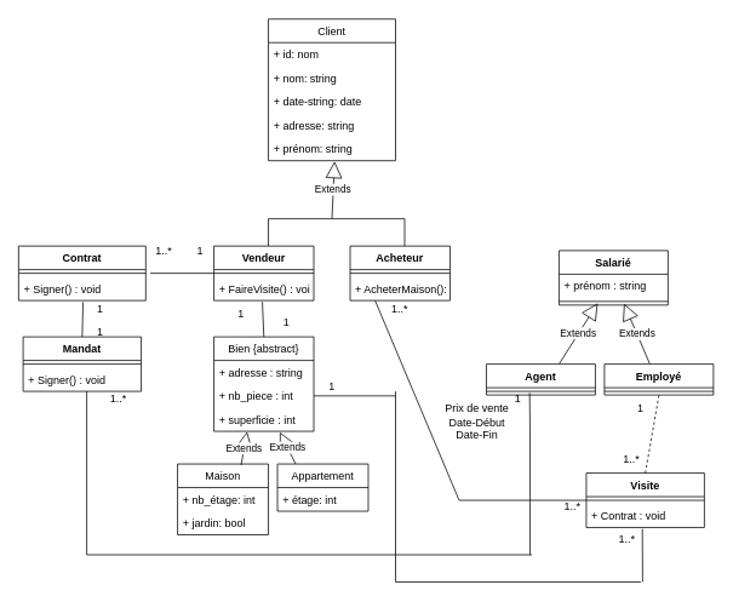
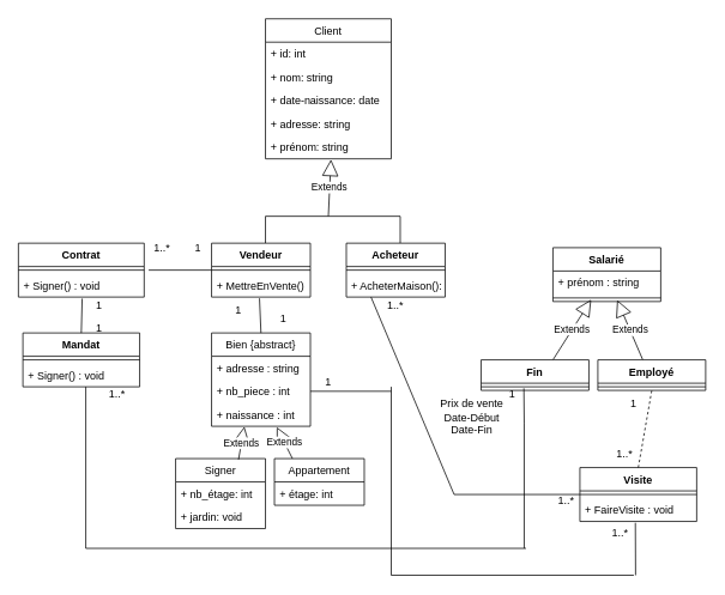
  <mxCell id="0" />
  <mxCell id="1" parent="0" />
  <mxCell id="2" value="Client" style="swimlane;fontStyle=0;childLayout=stackLayout;horizontal=1;startSize=26;fillColor=none;horizontalStack=0;resizeParent=1;resizeParentMax=0;resizeLast=0;collapsible=1;marginBottom=0;" vertex="1" parent="1"><mxGeometry x="295" y="20" width="140" height="156" as="geometry"><mxRectangle x="330" y="260" width="70" height="30" as="alternateBounds" /></mxGeometry></mxCell>
- <mxCell id="3" value="+ id: nom" style="text;strokeColor=none;fillColor=none;align=left;verticalAlign=top;spacingLeft=4;spacingRight=4;overflow=hidden;rotatable=0;points=[[0,0.5],[1,0.5]];portConstraint=eastwest;" vertex="1" parent="2"><mxGeometry y="26" width="140" height="26" as="geometry" /></mxCell>
+ <mxCell id="3" value="+ id: int" style="text;strokeColor=none;fillColor=none;align=left;verticalAlign=top;spacingLeft=4;spacingRight=4;overflow=hidden;rotatable=0;points=[[0,0.5],[1,0.5]];portConstraint=eastwest;" vertex="1" parent="2"><mxGeometry y="26" width="140" height="26" as="geometry" /></mxCell>
  <mxCell id="4" value="+ nom: string" style="text;strokeColor=none;fillColor=none;align=left;verticalAlign=top;spacingLeft=4;spacingRight=4;overflow=hidden;rotatable=0;points=[[0,0.5],[1,0.5]];portConstraint=eastwest;" vertex="1" parent="2"><mxGeometry y="52" width="140" height="26" as="geometry" /></mxCell>
- <mxCell id="5" value="+ date-string: date" style="text;strokeColor=none;fillColor=none;align=left;verticalAlign=top;spacingLeft=4;spacingRight=4;overflow=hidden;rotatable=0;points=[[0,0.5],[1,0.5]];portConstraint=eastwest;" vertex="1" parent="2"><mxGeometry y="78" width="140" height="26" as="geometry" /></mxCell>
+ <mxCell id="5" value="+ date-naissance: date" style="text;strokeColor=none;fillColor=none;align=left;verticalAlign=top;spacingLeft=4;spacingRight=4;overflow=hidden;rotatable=0;points=[[0,0.5],[1,0.5]];portConstraint=eastwest;" vertex="1" parent="2"><mxGeometry y="78" width="140" height="26" as="geometry" /></mxCell>
  <mxCell id="6" value="+ adresse: string" style="text;strokeColor=none;fillColor=none;align=left;verticalAlign=top;spacingLeft=4;spacingRight=4;overflow=hidden;rotatable=0;points=[[0,0.5],[1,0.5]];portConstraint=eastwest;" vertex="1" parent="2"><mxGeometry y="104" width="140" height="26" as="geometry" /></mxCell>
  <mxCell id="7" value="+ prénom: string" style="text;strokeColor=none;fillColor=none;align=left;verticalAlign=top;spacingLeft=4;spacingRight=4;overflow=hidden;rotatable=0;points=[[0,0.5],[1,0.5]];portConstraint=eastwest;" vertex="1" parent="2"><mxGeometry y="130" width="140" height="26" as="geometry" /></mxCell>
  <mxCell id="8" value="Extends" style="endArrow=block;endSize=16;endFill=0;html=1;rounded=0;entryX=0.521;entryY=1.03;entryDx=0;entryDy=0;entryPerimeter=0;" edge="1" parent="1" target="7"><mxGeometry width="160" relative="1" as="geometry"><mxPoint x="365" y="240" as="sourcePoint" /><mxPoint x="455" y="150" as="targetPoint" /></mxGeometry></mxCell>
  <mxCell id="9" value="" style="endArrow=none;html=1;rounded=0;" edge="1" parent="1"><mxGeometry width="50" height="50" relative="1" as="geometry"><mxPoint x="295" y="240" as="sourcePoint" /><mxPoint x="445" y="240" as="targetPoint" /><Array as="points"><mxPoint x="365" y="240" /></Array></mxGeometry></mxCell>
  <mxCell id="10" value="" style="endArrow=none;html=1;rounded=0;" edge="1" parent="1"><mxGeometry width="50" height="50" relative="1" as="geometry"><mxPoint x="295" y="270" as="sourcePoint" /><mxPoint x="295" y="240" as="targetPoint" /></mxGeometry></mxCell>
  <mxCell id="11" value="" style="endArrow=none;html=1;rounded=0;" edge="1" parent="1"><mxGeometry width="50" height="50" relative="1" as="geometry"><mxPoint x="445" y="270" as="sourcePoint" /><mxPoint x="445" y="240" as="targetPoint" /></mxGeometry></mxCell>
  <mxCell id="12" value="Vendeur" style="swimlane;fontStyle=1;align=center;verticalAlign=top;childLayout=stackLayout;horizontal=1;startSize=26;horizontalStack=0;resizeParent=1;resizeParentMax=0;resizeLast=0;collapsible=1;marginBottom=0;" vertex="1" parent="1"><mxGeometry x="235" y="270" width="110" height="60" as="geometry" /></mxCell>
  <mxCell id="13" value="" style="line;strokeWidth=1;fillColor=none;align=left;verticalAlign=middle;spacingTop=-1;spacingLeft=3;spacingRight=3;rotatable=0;labelPosition=right;points=[];portConstraint=eastwest;strokeColor=inherit;" vertex="1" parent="12"><mxGeometry y="26" width="110" height="8" as="geometry" /></mxCell>
- <mxCell id="14" value="+ FaireVisite() : void" style="text;strokeColor=none;fillColor=none;align=left;verticalAlign=top;spacingLeft=4;spacingRight=4;overflow=hidden;rotatable=0;points=[[0,0.5],[1,0.5]];portConstraint=eastwest;" vertex="1" parent="12"><mxGeometry y="34" width="110" height="26" as="geometry" /></mxCell>
+ <mxCell id="14" value="+ MettreEnVente() : void" style="text;strokeColor=none;fillColor=none;align=left;verticalAlign=top;spacingLeft=4;spacingRight=4;overflow=hidden;rotatable=0;points=[[0,0.5],[1,0.5]];portConstraint=eastwest;" vertex="1" parent="12"><mxGeometry y="34" width="110" height="26" as="geometry" /></mxCell>
  <mxCell id="15" value="Acheteur" style="swimlane;fontStyle=1;align=center;verticalAlign=top;childLayout=stackLayout;horizontal=1;startSize=26;horizontalStack=0;resizeParent=1;resizeParentMax=0;resizeLast=0;collapsible=1;marginBottom=0;" vertex="1" parent="1"><mxGeometry x="385" y="270" width="110" height="60" as="geometry" /></mxCell>
  <mxCell id="16" value="" style="line;strokeWidth=1;fillColor=none;align=left;verticalAlign=middle;spacingTop=-1;spacingLeft=3;spacingRight=3;rotatable=0;labelPosition=right;points=[];portConstraint=eastwest;strokeColor=inherit;" vertex="1" parent="15"><mxGeometry y="26" width="110" height="8" as="geometry" /></mxCell>
  <mxCell id="17" value="+ AcheterMaison():void" style="text;strokeColor=none;fillColor=none;align=left;verticalAlign=top;spacingLeft=4;spacingRight=4;overflow=hidden;rotatable=0;points=[[0,0.5],[1,0.5]];portConstraint=eastwest;" vertex="1" parent="15"><mxGeometry y="34" width="110" height="26" as="geometry" /></mxCell>
  <mxCell id="18" value="" style="endArrow=none;html=1;rounded=0;entryX=0.485;entryY=1.054;entryDx=0;entryDy=0;entryPerimeter=0;" edge="1" parent="1" target="14"><mxGeometry width="50" height="50" relative="1" as="geometry"><mxPoint x="290" y="370" as="sourcePoint" /><mxPoint x="365" y="320" as="targetPoint" /></mxGeometry></mxCell>
  <mxCell id="19" value="Bien {abstract}" style="swimlane;fontStyle=0;childLayout=stackLayout;horizontal=1;startSize=26;fillColor=none;horizontalStack=0;resizeParent=1;resizeParentMax=0;resizeLast=0;collapsible=1;marginBottom=0;" vertex="1" parent="1"><mxGeometry x="235" y="370" width="110" height="104" as="geometry" /></mxCell>
  <mxCell id="20" value="+ adresse : string" style="text;strokeColor=none;fillColor=none;align=left;verticalAlign=top;spacingLeft=4;spacingRight=4;overflow=hidden;rotatable=0;points=[[0,0.5],[1,0.5]];portConstraint=eastwest;" vertex="1" parent="19"><mxGeometry y="26" width="110" height="26" as="geometry" /></mxCell>
  <mxCell id="21" value="+ nb_piece : int" style="text;strokeColor=none;fillColor=none;align=left;verticalAlign=top;spacingLeft=4;spacingRight=4;overflow=hidden;rotatable=0;points=[[0,0.5],[1,0.5]];portConstraint=eastwest;" vertex="1" parent="19"><mxGeometry y="52" width="110" height="26" as="geometry" /></mxCell>
- <mxCell id="22" value="+ superficie : int" style="text;strokeColor=none;fillColor=none;align=left;verticalAlign=top;spacingLeft=4;spacingRight=4;overflow=hidden;rotatable=0;points=[[0,0.5],[1,0.5]];portConstraint=eastwest;" vertex="1" parent="19"><mxGeometry y="78" width="110" height="26" as="geometry" /></mxCell>
+ <mxCell id="22" value="+ naissance : int" style="text;strokeColor=none;fillColor=none;align=left;verticalAlign=top;spacingLeft=4;spacingRight=4;overflow=hidden;rotatable=0;points=[[0,0.5],[1,0.5]];portConstraint=eastwest;" vertex="1" parent="19"><mxGeometry y="78" width="110" height="26" as="geometry" /></mxCell>
  <mxCell id="23" value="" style="endArrow=none;html=1;rounded=0;entryX=0;entryY=0.5;entryDx=0;entryDy=0;entryPerimeter=0;" edge="1" parent="1" target="13"><mxGeometry width="50" height="50" relative="1" as="geometry"><mxPoint x="165" y="300" as="sourcePoint" /><mxPoint x="205" y="280" as="targetPoint" /></mxGeometry></mxCell>
  <mxCell id="24" value="Mandat" style="swimlane;fontStyle=1;align=center;verticalAlign=top;childLayout=stackLayout;horizontal=1;startSize=26;horizontalStack=0;resizeParent=1;resizeParentMax=0;resizeLast=0;collapsible=1;marginBottom=0;" vertex="1" parent="1"><mxGeometry x="25" y="370" width="130" height="60" as="geometry" /></mxCell>
  <mxCell id="25" value="" style="line;strokeWidth=1;fillColor=none;align=left;verticalAlign=middle;spacingTop=-1;spacingLeft=3;spacingRight=3;rotatable=0;labelPosition=right;points=[];portConstraint=eastwest;strokeColor=inherit;" vertex="1" parent="24"><mxGeometry y="26" width="130" height="8" as="geometry" /></mxCell>
  <mxCell id="26" value="+ Signer() : void" style="text;strokeColor=none;fillColor=none;align=left;verticalAlign=top;spacingLeft=4;spacingRight=4;overflow=hidden;rotatable=0;points=[[0,0.5],[1,0.5]];portConstraint=eastwest;" vertex="1" parent="24"><mxGeometry y="34" width="130" height="26" as="geometry" /></mxCell>
  <mxCell id="27" value="Extends" style="endArrow=block;endSize=16;endFill=0;html=1;rounded=0;entryX=0.332;entryY=1.015;entryDx=0;entryDy=0;entryPerimeter=0;" edge="1" parent="1" target="22"><mxGeometry width="160" relative="1" as="geometry"><mxPoint x="265" y="511.22" as="sourcePoint" /><mxPoint x="267.94" y="448" as="targetPoint" /></mxGeometry></mxCell>
  <mxCell id="28" value="Extends" style="endArrow=block;endSize=16;endFill=0;html=1;rounded=0;entryX=0.66;entryY=1.036;entryDx=0;entryDy=0;entryPerimeter=0;" edge="1" parent="1" target="22"><mxGeometry width="160" relative="1" as="geometry"><mxPoint x="325" y="510" as="sourcePoint" /><mxPoint x="317.94" y="460" as="targetPoint" /></mxGeometry></mxCell>
- <mxCell id="29" value="Maison" style="swimlane;fontStyle=0;childLayout=stackLayout;horizontal=1;startSize=26;fillColor=none;horizontalStack=0;resizeParent=1;resizeParentMax=0;resizeLast=0;collapsible=1;marginBottom=0;" vertex="1" parent="1"><mxGeometry x="195" y="510" width="100" height="78" as="geometry" /></mxCell>
+ <mxCell id="29" value="Signer" style="swimlane;fontStyle=0;childLayout=stackLayout;horizontal=1;startSize=26;fillColor=none;horizontalStack=0;resizeParent=1;resizeParentMax=0;resizeLast=0;collapsible=1;marginBottom=0;" vertex="1" parent="1"><mxGeometry x="195" y="510" width="100" height="78" as="geometry" /></mxCell>
  <mxCell id="30" value="+ nb_étage: int" style="text;strokeColor=none;fillColor=none;align=left;verticalAlign=top;spacingLeft=4;spacingRight=4;overflow=hidden;rotatable=0;points=[[0,0.5],[1,0.5]];portConstraint=eastwest;" vertex="1" parent="29"><mxGeometry y="26" width="100" height="26" as="geometry" /></mxCell>
- <mxCell id="31" value="+ jardin: bool" style="text;strokeColor=none;fillColor=none;align=left;verticalAlign=top;spacingLeft=4;spacingRight=4;overflow=hidden;rotatable=0;points=[[0,0.5],[1,0.5]];portConstraint=eastwest;" vertex="1" parent="29"><mxGeometry y="52" width="100" height="26" as="geometry" /></mxCell>
+ <mxCell id="31" value="+ jardin: void" style="text;strokeColor=none;fillColor=none;align=left;verticalAlign=top;spacingLeft=4;spacingRight=4;overflow=hidden;rotatable=0;points=[[0,0.5],[1,0.5]];portConstraint=eastwest;" vertex="1" parent="29"><mxGeometry y="52" width="100" height="26" as="geometry" /></mxCell>
  <mxCell id="32" value="Appartement" style="swimlane;fontStyle=0;childLayout=stackLayout;horizontal=1;startSize=26;fillColor=none;horizontalStack=0;resizeParent=1;resizeParentMax=0;resizeLast=0;collapsible=1;marginBottom=0;" vertex="1" parent="1"><mxGeometry x="305" y="510" width="100" height="52" as="geometry" /></mxCell>
  <mxCell id="33" value="+ étage: int" style="text;strokeColor=none;fillColor=none;align=left;verticalAlign=top;spacingLeft=4;spacingRight=4;overflow=hidden;rotatable=0;points=[[0,0.5],[1,0.5]];portConstraint=eastwest;" vertex="1" parent="32"><mxGeometry y="26" width="100" height="26" as="geometry" /></mxCell>
  <mxCell id="34" value="1..*" style="text;html=1;strokeColor=none;fillColor=none;align=center;verticalAlign=middle;whiteSpace=wrap;rounded=0;" vertex="1" parent="1"><mxGeometry x="165" y="270" width="30" height="10" as="geometry" /></mxCell>
  <mxCell id="35" value="Contrat" style="swimlane;fontStyle=1;align=center;verticalAlign=top;childLayout=stackLayout;horizontal=1;startSize=26;horizontalStack=0;resizeParent=1;resizeParentMax=0;resizeLast=0;collapsible=1;marginBottom=0;" vertex="1" parent="1"><mxGeometry x="20" y="270" width="140" height="60" as="geometry" /></mxCell>
  <mxCell id="36" value="" style="line;strokeWidth=1;fillColor=none;align=left;verticalAlign=middle;spacingTop=-1;spacingLeft=3;spacingRight=3;rotatable=0;labelPosition=right;points=[];portConstraint=eastwest;strokeColor=inherit;" vertex="1" parent="35"><mxGeometry y="26" width="140" height="8" as="geometry" /></mxCell>
  <mxCell id="37" value="+ Signer() : void" style="text;strokeColor=none;fillColor=none;align=left;verticalAlign=top;spacingLeft=4;spacingRight=4;overflow=hidden;rotatable=0;points=[[0,0.5],[1,0.5]];portConstraint=eastwest;" vertex="1" parent="35"><mxGeometry y="34" width="140" height="26" as="geometry" /></mxCell>
  <mxCell id="38" value="" style="endArrow=none;html=1;rounded=0;entryX=0.507;entryY=1.066;entryDx=0;entryDy=0;entryPerimeter=0;exitX=0.5;exitY=0;exitDx=0;exitDy=0;" edge="1" parent="1" source="24" target="37"><mxGeometry width="50" height="50" relative="1" as="geometry"><mxPoint x="265" y="400" as="sourcePoint" /><mxPoint x="315" y="350" as="targetPoint" /></mxGeometry></mxCell>
  <mxCell id="39" value="1" style="text;html=1;strokeColor=none;fillColor=none;align=center;verticalAlign=middle;whiteSpace=wrap;rounded=0;" vertex="1" parent="1"><mxGeometry x="205" y="270" width="30" height="10" as="geometry" /></mxCell>
  <mxCell id="40" value="1" style="text;html=1;strokeColor=none;fillColor=none;align=center;verticalAlign=middle;whiteSpace=wrap;rounded=0;" vertex="1" parent="1"><mxGeometry x="95" y="335" width="30" height="10" as="geometry" /></mxCell>
  <mxCell id="41" value="1" style="text;html=1;strokeColor=none;fillColor=none;align=center;verticalAlign=middle;whiteSpace=wrap;rounded=0;" vertex="1" parent="1"><mxGeometry x="95" y="360" width="30" height="10" as="geometry" /></mxCell>
  <mxCell id="42" value="Salarié" style="swimlane;fontStyle=1;align=center;verticalAlign=top;childLayout=stackLayout;horizontal=1;startSize=26;horizontalStack=0;resizeParent=1;resizeParentMax=0;resizeLast=0;collapsible=1;marginBottom=0;" vertex="1" parent="1"><mxGeometry x="615" y="275" width="120" height="60" as="geometry" /></mxCell>
  <mxCell id="43" value="+ prénom : string" style="text;strokeColor=none;fillColor=none;align=left;verticalAlign=top;spacingLeft=4;spacingRight=4;overflow=hidden;rotatable=0;points=[[0,0.5],[1,0.5]];portConstraint=eastwest;" vertex="1" parent="42"><mxGeometry y="26" width="120" height="26" as="geometry" /></mxCell>
  <mxCell id="44" value="" style="line;strokeWidth=1;fillColor=none;align=left;verticalAlign=middle;spacingTop=-1;spacingLeft=3;spacingRight=3;rotatable=0;labelPosition=right;points=[];portConstraint=eastwest;strokeColor=inherit;" vertex="1" parent="42"><mxGeometry y="52" width="120" height="8" as="geometry" /></mxCell>
  <mxCell id="45" value="Extends" style="endArrow=block;endSize=16;endFill=0;html=1;rounded=0;entryX=0.355;entryY=0.729;entryDx=0;entryDy=0;entryPerimeter=0;" edge="1" parent="1" target="44"><mxGeometry width="160" relative="1" as="geometry"><mxPoint x="615" y="400" as="sourcePoint" /><mxPoint x="655" y="340" as="targetPoint" /></mxGeometry></mxCell>
  <mxCell id="46" value="Extends" style="endArrow=block;endSize=16;endFill=0;html=1;rounded=0;entryX=0.596;entryY=0.799;entryDx=0;entryDy=0;entryPerimeter=0;" edge="1" parent="1" target="44"><mxGeometry width="160" relative="1" as="geometry"><mxPoint x="715" y="400" as="sourcePoint" /><mxPoint x="665" y="350" as="targetPoint" /></mxGeometry></mxCell>
- <mxCell id="47" value="Agent" style="swimlane;fontStyle=1;align=center;verticalAlign=top;childLayout=stackLayout;horizontal=1;startSize=26;horizontalStack=0;resizeParent=1;resizeParentMax=0;resizeLast=0;collapsible=1;marginBottom=0;" vertex="1" parent="1"><mxGeometry x="535" y="400" width="120" height="34" as="geometry" /></mxCell>
+ <mxCell id="47" value="Fin" style="swimlane;fontStyle=1;align=center;verticalAlign=top;childLayout=stackLayout;horizontal=1;startSize=26;horizontalStack=0;resizeParent=1;resizeParentMax=0;resizeLast=0;collapsible=1;marginBottom=0;" vertex="1" parent="1"><mxGeometry x="535" y="400" width="120" height="34" as="geometry" /></mxCell>
  <mxCell id="48" value="" style="line;strokeWidth=1;fillColor=none;align=left;verticalAlign=middle;spacingTop=-1;spacingLeft=3;spacingRight=3;rotatable=0;labelPosition=right;points=[];portConstraint=eastwest;strokeColor=inherit;" vertex="1" parent="47"><mxGeometry y="26" width="120" height="8" as="geometry" /></mxCell>
  <mxCell id="49" value="Employé" style="swimlane;fontStyle=1;align=center;verticalAlign=top;childLayout=stackLayout;horizontal=1;startSize=26;horizontalStack=0;resizeParent=1;resizeParentMax=0;resizeLast=0;collapsible=1;marginBottom=0;" vertex="1" parent="1"><mxGeometry x="665" y="400" width="120" height="34" as="geometry" /></mxCell>
  <mxCell id="50" value="" style="line;strokeWidth=1;fillColor=none;align=left;verticalAlign=middle;spacingTop=-1;spacingLeft=3;spacingRight=3;rotatable=0;labelPosition=right;points=[];portConstraint=eastwest;strokeColor=inherit;" vertex="1" parent="49"><mxGeometry y="26" width="120" height="8" as="geometry" /></mxCell>
  <mxCell id="51" value="" style="endArrow=none;html=1;rounded=0;entryX=0.397;entryY=0.717;entryDx=0;entryDy=0;entryPerimeter=0;" edge="1" parent="1" target="48"><mxGeometry width="50" height="50" relative="1" as="geometry"><mxPoint x="583" y="610" as="sourcePoint" /><mxPoint x="485" y="410" as="targetPoint" /><Array as="points"><mxPoint x="583" y="470" /></Array></mxGeometry></mxCell>
  <mxCell id="52" value="1" style="text;html=1;strokeColor=none;fillColor=none;align=center;verticalAlign=middle;whiteSpace=wrap;rounded=0;" vertex="1" parent="1"><mxGeometry x="555" y="434" width="30" height="10" as="geometry" /></mxCell>
  <mxCell id="53" value="1..*" style="text;html=1;strokeColor=none;fillColor=none;align=center;verticalAlign=middle;whiteSpace=wrap;rounded=0;" vertex="1" parent="1"><mxGeometry x="115" y="434" width="30" height="10" as="geometry" /></mxCell>
  <mxCell id="54" value="Prix de vente" style="text;html=1;strokeColor=none;fillColor=none;align=center;verticalAlign=middle;whiteSpace=wrap;rounded=0;" vertex="1" parent="1"><mxGeometry x="485" y="434" width="80" height="30" as="geometry" /></mxCell>
  <mxCell id="55" value="" style="endArrow=none;html=1;rounded=0;" edge="1" parent="1"><mxGeometry width="50" height="50" relative="1" as="geometry"><mxPoint x="95" y="610" as="sourcePoint" /><mxPoint x="95" y="430" as="targetPoint" /></mxGeometry></mxCell>
  <mxCell id="56" value="" style="endArrow=none;html=1;rounded=0;" edge="1" parent="1"><mxGeometry width="50" height="50" relative="1" as="geometry"><mxPoint x="95" y="610" as="sourcePoint" /><mxPoint x="585" y="610" as="targetPoint" /></mxGeometry></mxCell>
  <mxCell id="57" value="Date-Début" style="text;html=1;strokeColor=none;fillColor=none;align=center;verticalAlign=middle;whiteSpace=wrap;rounded=0;" vertex="1" parent="1"><mxGeometry x="485" y="450" width="80" height="30" as="geometry" /></mxCell>
  <mxCell id="58" value="Date-Fin" style="text;html=1;strokeColor=none;fillColor=none;align=center;verticalAlign=middle;whiteSpace=wrap;rounded=0;" vertex="1" parent="1"><mxGeometry x="485" y="464" width="80" height="30" as="geometry" /></mxCell>
  <mxCell id="59" value="1" style="text;html=1;strokeColor=none;fillColor=none;align=center;verticalAlign=middle;whiteSpace=wrap;rounded=0;" vertex="1" parent="1"><mxGeometry x="245" y="335" width="40" height="20" as="geometry" /></mxCell>
  <mxCell id="60" value="1" style="text;html=1;strokeColor=none;fillColor=none;align=center;verticalAlign=middle;whiteSpace=wrap;rounded=0;" vertex="1" parent="1"><mxGeometry x="295" y="345" width="40" height="20" as="geometry" /></mxCell>
  <mxCell id="61" value="Visite" style="swimlane;fontStyle=1;align=center;verticalAlign=top;childLayout=stackLayout;horizontal=1;startSize=26;horizontalStack=0;resizeParent=1;resizeParentMax=0;resizeLast=0;collapsible=1;marginBottom=0;" vertex="1" parent="1"><mxGeometry x="645" y="520" width="130" height="60" as="geometry" /></mxCell>
  <mxCell id="62" value="" style="line;strokeWidth=1;fillColor=none;align=left;verticalAlign=middle;spacingTop=-1;spacingLeft=3;spacingRight=3;rotatable=0;labelPosition=right;points=[];portConstraint=eastwest;strokeColor=inherit;" vertex="1" parent="61"><mxGeometry y="26" width="130" height="8" as="geometry" /></mxCell>
- <mxCell id="63" value="+ Contrat : void" style="text;strokeColor=none;fillColor=none;align=left;verticalAlign=top;spacingLeft=4;spacingRight=4;overflow=hidden;rotatable=0;points=[[0,0.5],[1,0.5]];portConstraint=eastwest;" vertex="1" parent="61"><mxGeometry y="34" width="130" height="26" as="geometry" /></mxCell>
+ <mxCell id="63" value="+ FaireVisite : void" style="text;strokeColor=none;fillColor=none;align=left;verticalAlign=top;spacingLeft=4;spacingRight=4;overflow=hidden;rotatable=0;points=[[0,0.5],[1,0.5]];portConstraint=eastwest;" vertex="1" parent="61"><mxGeometry y="34" width="130" height="26" as="geometry" /></mxCell>
  <mxCell id="64" value="" style="endArrow=none;html=1;rounded=0;entryX=0.5;entryY=1;entryDx=0;entryDy=0;exitX=0.5;exitY=0;exitDx=0;exitDy=0;dashed=1;" edge="1" parent="1" source="61" target="49"><mxGeometry width="50" height="50" relative="1" as="geometry"><mxPoint x="565" y="380" as="sourcePoint" /><mxPoint x="615" y="330" as="targetPoint" /></mxGeometry></mxCell>
  <mxCell id="65" value="1" style="text;html=1;strokeColor=none;fillColor=none;align=center;verticalAlign=middle;whiteSpace=wrap;rounded=0;" vertex="1" parent="1"><mxGeometry x="675" y="434" width="60" height="30" as="geometry" /></mxCell>
  <mxCell id="66" value="1..*" style="text;html=1;strokeColor=none;fillColor=none;align=center;verticalAlign=middle;whiteSpace=wrap;rounded=0;" vertex="1" parent="1"><mxGeometry x="665" y="490" width="60" height="30" as="geometry" /></mxCell>
  <mxCell id="67" value="" style="endArrow=none;html=1;rounded=0;entryX=0.25;entryY=1;entryDx=0;entryDy=0;" edge="1" parent="1" target="15"><mxGeometry width="50" height="50" relative="1" as="geometry"><mxPoint x="505" y="550" as="sourcePoint" /><mxPoint x="575" y="360" as="targetPoint" /></mxGeometry></mxCell>
  <mxCell id="68" value="" style="endArrow=none;html=1;rounded=0;exitX=0;exitY=0.5;exitDx=0;exitDy=0;exitPerimeter=0;" edge="1" parent="1" source="62"><mxGeometry width="50" height="50" relative="1" as="geometry"><mxPoint x="525" y="410" as="sourcePoint" /><mxPoint x="505" y="550" as="targetPoint" /></mxGeometry></mxCell>
  <mxCell id="69" value="1..*" style="text;html=1;strokeColor=none;fillColor=none;align=center;verticalAlign=middle;whiteSpace=wrap;rounded=0;" vertex="1" parent="1"><mxGeometry x="425" y="335" width="30" height="10" as="geometry" /></mxCell>
  <mxCell id="70" value="1..*" style="text;html=1;strokeColor=none;fillColor=none;align=center;verticalAlign=middle;whiteSpace=wrap;rounded=0;" vertex="1" parent="1"><mxGeometry x="615" y="552" width="30" height="10" as="geometry" /></mxCell>
  <mxCell id="71" value="" style="endArrow=none;html=1;rounded=0;exitX=1;exitY=0.5;exitDx=0;exitDy=0;" edge="1" parent="1" source="21"><mxGeometry width="50" height="50" relative="1" as="geometry"><mxPoint x="105" y="620" as="sourcePoint" /><mxPoint x="435" y="435" as="targetPoint" /></mxGeometry></mxCell>
  <mxCell id="72" value="" style="endArrow=none;html=1;rounded=0;" edge="1" parent="1"><mxGeometry width="50" height="50" relative="1" as="geometry"><mxPoint x="435" y="430" as="sourcePoint" /><mxPoint x="435" y="640" as="targetPoint" /></mxGeometry></mxCell>
  <mxCell id="73" value="" style="endArrow=none;html=1;rounded=0;entryX=0.475;entryY=1.058;entryDx=0;entryDy=0;entryPerimeter=0;" edge="1" parent="1" target="63"><mxGeometry width="50" height="50" relative="1" as="geometry"><mxPoint x="707" y="640" as="sourcePoint" /><mxPoint x="655" y="610" as="targetPoint" /></mxGeometry></mxCell>
  <mxCell id="74" value="" style="endArrow=none;html=1;rounded=0;" edge="1" parent="1"><mxGeometry width="50" height="50" relative="1" as="geometry"><mxPoint x="435" y="640" as="sourcePoint" /><mxPoint x="705" y="640" as="targetPoint" /></mxGeometry></mxCell>
  <mxCell id="75" value="1" style="text;html=1;strokeColor=none;fillColor=none;align=center;verticalAlign=middle;whiteSpace=wrap;rounded=0;" vertex="1" parent="1"><mxGeometry x="350" y="420" width="30" height="10" as="geometry" /></mxCell>
  <mxCell id="76" value="1..*" style="text;html=1;strokeColor=none;fillColor=none;align=center;verticalAlign=middle;whiteSpace=wrap;rounded=0;" vertex="1" parent="1"><mxGeometry x="675" y="588" width="30" height="10" as="geometry" /></mxCell>
